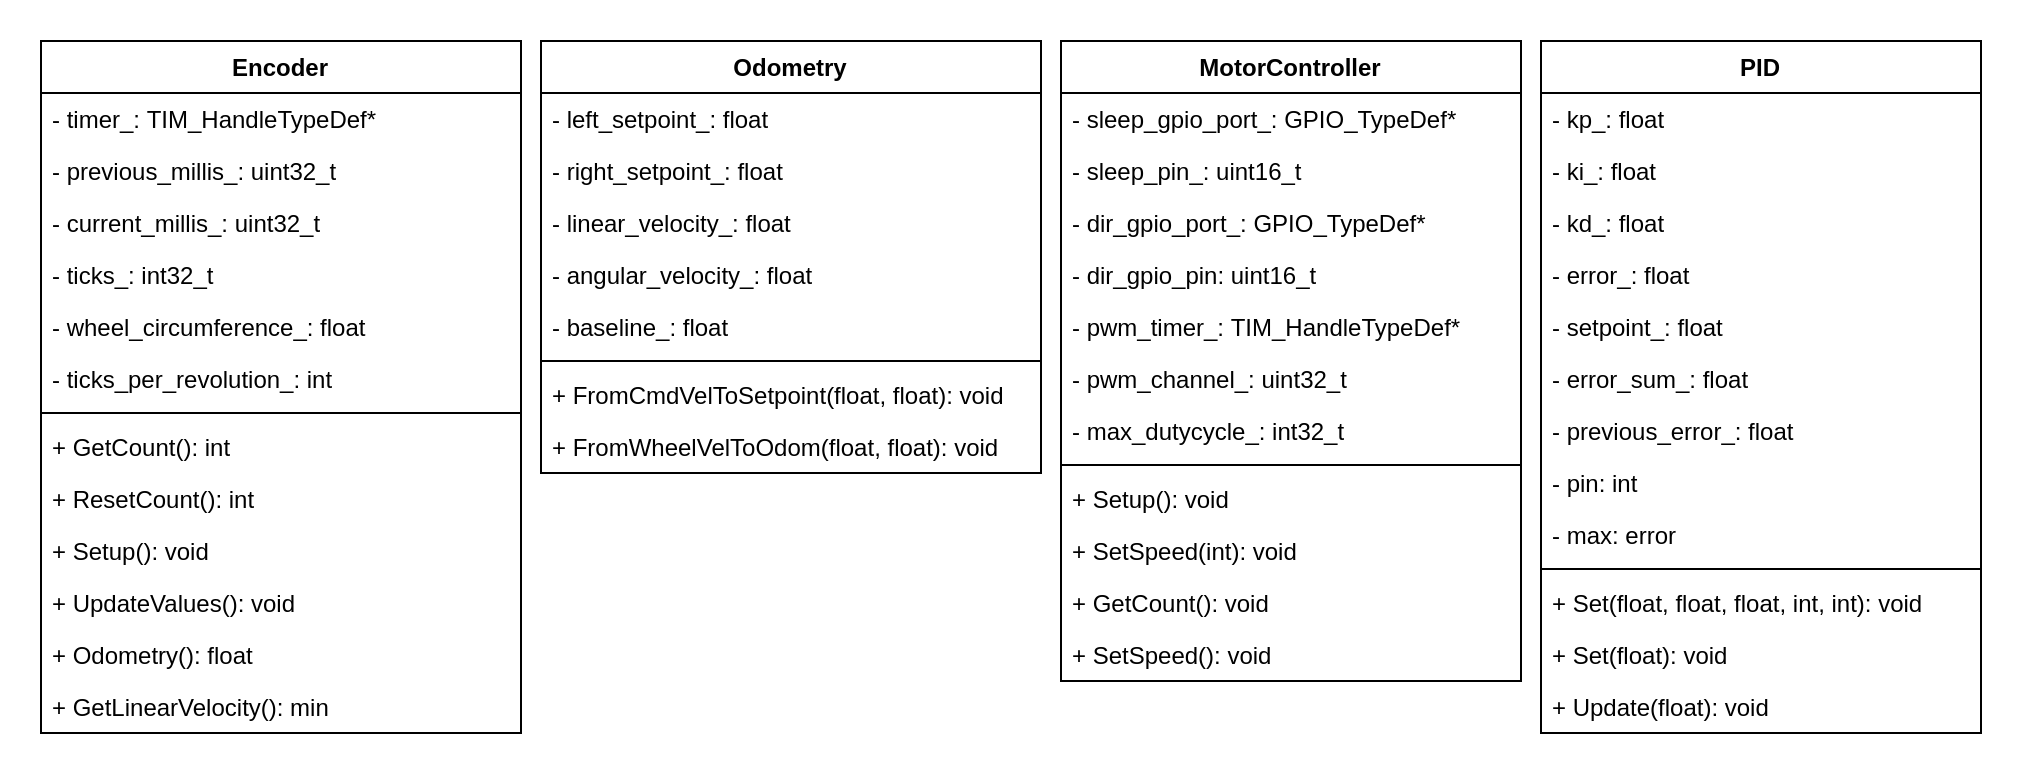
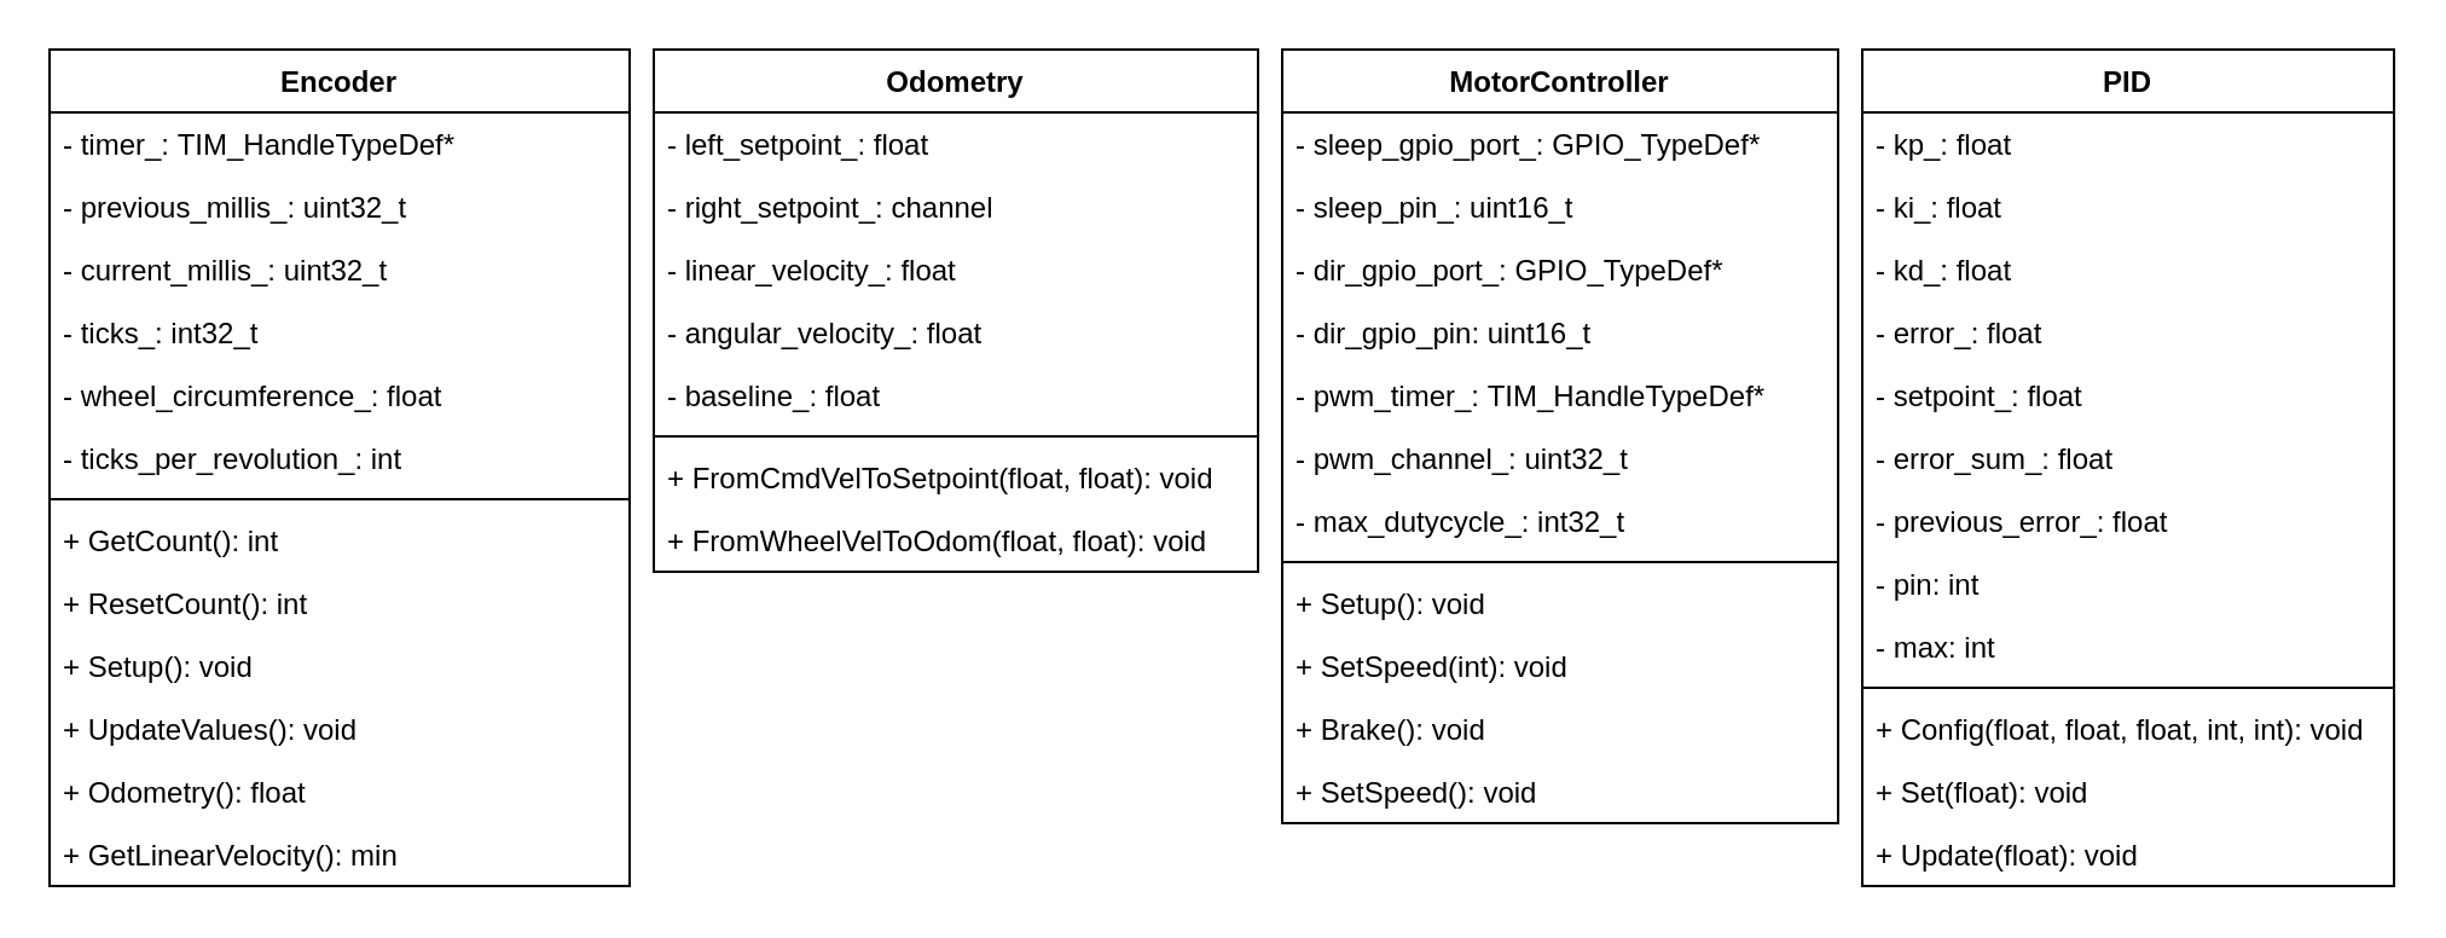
  <mxCell id="0" />
  <mxCell id="1" parent="0" />
  <mxCell id="2" value="Encoder" style="swimlane;fontStyle=1;align=center;verticalAlign=top;childLayout=stackLayout;horizontal=1;startSize=26;horizontalStack=0;resizeParent=1;resizeParentMax=0;resizeLast=0;collapsible=1;marginBottom=0;" parent="1" vertex="1"><mxGeometry x="20" y="20" width="240" height="346" as="geometry" /></mxCell>
  <mxCell id="3" value="- timer_: TIM_HandleTypeDef*&#10;" style="text;strokeColor=none;fillColor=none;align=left;verticalAlign=top;spacingLeft=4;spacingRight=4;overflow=hidden;rotatable=0;points=[[0,0.5],[1,0.5]];portConstraint=eastwest;" parent="2" vertex="1"><mxGeometry y="26" width="240" height="26" as="geometry" /></mxCell>
  <mxCell id="4" value="- previous_millis_: uint32_t" style="text;strokeColor=none;fillColor=none;align=left;verticalAlign=top;spacingLeft=4;spacingRight=4;overflow=hidden;rotatable=0;points=[[0,0.5],[1,0.5]];portConstraint=eastwest;" parent="2" vertex="1"><mxGeometry y="52" width="240" height="26" as="geometry" /></mxCell>
  <mxCell id="5" value="- current_millis_: uint32_t" style="text;strokeColor=none;fillColor=none;align=left;verticalAlign=top;spacingLeft=4;spacingRight=4;overflow=hidden;rotatable=0;points=[[0,0.5],[1,0.5]];portConstraint=eastwest;" parent="2" vertex="1"><mxGeometry y="78" width="240" height="26" as="geometry" /></mxCell>
  <mxCell id="6" value="- ticks_: int32_t" style="text;strokeColor=none;fillColor=none;align=left;verticalAlign=top;spacingLeft=4;spacingRight=4;overflow=hidden;rotatable=0;points=[[0,0.5],[1,0.5]];portConstraint=eastwest;" parent="2" vertex="1"><mxGeometry y="104" width="240" height="26" as="geometry" /></mxCell>
  <mxCell id="7" value="- wheel_circumference_: float" style="text;strokeColor=none;fillColor=none;align=left;verticalAlign=top;spacingLeft=4;spacingRight=4;overflow=hidden;rotatable=0;points=[[0,0.5],[1,0.5]];portConstraint=eastwest;" parent="2" vertex="1"><mxGeometry y="130" width="240" height="26" as="geometry" /></mxCell>
  <mxCell id="8" value="- ticks_per_revolution_: int" style="text;strokeColor=none;fillColor=none;align=left;verticalAlign=top;spacingLeft=4;spacingRight=4;overflow=hidden;rotatable=0;points=[[0,0.5],[1,0.5]];portConstraint=eastwest;" parent="2" vertex="1"><mxGeometry y="156" width="240" height="26" as="geometry" /></mxCell>
  <mxCell id="9" value="" style="line;strokeWidth=1;fillColor=none;align=left;verticalAlign=middle;spacingTop=-1;spacingLeft=3;spacingRight=3;rotatable=0;labelPosition=right;points=[];portConstraint=eastwest;" parent="2" vertex="1"><mxGeometry y="182" width="240" height="8" as="geometry" /></mxCell>
  <mxCell id="10" value="+ GetCount(): int" style="text;strokeColor=none;fillColor=none;align=left;verticalAlign=top;spacingLeft=4;spacingRight=4;overflow=hidden;rotatable=0;points=[[0,0.5],[1,0.5]];portConstraint=eastwest;" parent="2" vertex="1"><mxGeometry y="190" width="240" height="26" as="geometry" /></mxCell>
  <mxCell id="11" value="+ ResetCount(): int&#10;" style="text;strokeColor=none;fillColor=none;align=left;verticalAlign=top;spacingLeft=4;spacingRight=4;overflow=hidden;rotatable=0;points=[[0,0.5],[1,0.5]];portConstraint=eastwest;" parent="2" vertex="1"><mxGeometry y="216" width="240" height="26" as="geometry" /></mxCell>
  <mxCell id="12" value="+ Setup(): void&#10;" style="text;strokeColor=none;fillColor=none;align=left;verticalAlign=top;spacingLeft=4;spacingRight=4;overflow=hidden;rotatable=0;points=[[0,0.5],[1,0.5]];portConstraint=eastwest;" parent="2" vertex="1"><mxGeometry y="242" width="240" height="26" as="geometry" /></mxCell>
  <mxCell id="13" value="+ UpdateValues(): void&#10;" style="text;strokeColor=none;fillColor=none;align=left;verticalAlign=top;spacingLeft=4;spacingRight=4;overflow=hidden;rotatable=0;points=[[0,0.5],[1,0.5]];portConstraint=eastwest;" parent="2" vertex="1"><mxGeometry y="268" width="240" height="26" as="geometry" /></mxCell>
  <mxCell id="14" value="+ Odometry(): float&#10;" style="text;strokeColor=none;fillColor=none;align=left;verticalAlign=top;spacingLeft=4;spacingRight=4;overflow=hidden;rotatable=0;points=[[0,0.5],[1,0.5]];portConstraint=eastwest;" parent="2" vertex="1"><mxGeometry y="294" width="240" height="26" as="geometry" /></mxCell>
  <mxCell id="15" value="+ GetLinearVelocity(): min" style="text;strokeColor=none;fillColor=none;align=left;verticalAlign=top;spacingLeft=4;spacingRight=4;overflow=hidden;rotatable=0;points=[[0,0.5],[1,0.5]];portConstraint=eastwest;" parent="2" vertex="1"><mxGeometry y="320" width="240" height="26" as="geometry" /></mxCell>
  <mxCell id="16" value="Odometry" style="swimlane;fontStyle=1;align=center;verticalAlign=top;childLayout=stackLayout;horizontal=1;startSize=26;horizontalStack=0;resizeParent=1;resizeParentMax=0;resizeLast=0;collapsible=1;marginBottom=0;" parent="1" vertex="1"><mxGeometry x="270" y="20" width="250" height="216" as="geometry" /></mxCell>
  <mxCell id="17" value="- left_setpoint_: float" style="text;strokeColor=none;fillColor=none;align=left;verticalAlign=top;spacingLeft=4;spacingRight=4;overflow=hidden;rotatable=0;points=[[0,0.5],[1,0.5]];portConstraint=eastwest;" parent="16" vertex="1"><mxGeometry y="26" width="250" height="26" as="geometry" /></mxCell>
- <mxCell id="18" value="- right_setpoint_: float" style="text;strokeColor=none;fillColor=none;align=left;verticalAlign=top;spacingLeft=4;spacingRight=4;overflow=hidden;rotatable=0;points=[[0,0.5],[1,0.5]];portConstraint=eastwest;" parent="16" vertex="1"><mxGeometry y="52" width="250" height="26" as="geometry" /></mxCell>
+ <mxCell id="18" value="- right_setpoint_: channel" style="text;strokeColor=none;fillColor=none;align=left;verticalAlign=top;spacingLeft=4;spacingRight=4;overflow=hidden;rotatable=0;points=[[0,0.5],[1,0.5]];portConstraint=eastwest;" parent="16" vertex="1"><mxGeometry y="52" width="250" height="26" as="geometry" /></mxCell>
  <mxCell id="19" value="- linear_velocity_: float" style="text;strokeColor=none;fillColor=none;align=left;verticalAlign=top;spacingLeft=4;spacingRight=4;overflow=hidden;rotatable=0;points=[[0,0.5],[1,0.5]];portConstraint=eastwest;" parent="16" vertex="1"><mxGeometry y="78" width="250" height="26" as="geometry" /></mxCell>
  <mxCell id="20" value="- angular_velocity_: float" style="text;strokeColor=none;fillColor=none;align=left;verticalAlign=top;spacingLeft=4;spacingRight=4;overflow=hidden;rotatable=0;points=[[0,0.5],[1,0.5]];portConstraint=eastwest;" parent="16" vertex="1"><mxGeometry y="104" width="250" height="26" as="geometry" /></mxCell>
  <mxCell id="21" value="- baseline_: float" style="text;strokeColor=none;fillColor=none;align=left;verticalAlign=top;spacingLeft=4;spacingRight=4;overflow=hidden;rotatable=0;points=[[0,0.5],[1,0.5]];portConstraint=eastwest;" parent="16" vertex="1"><mxGeometry y="130" width="250" height="26" as="geometry" /></mxCell>
  <mxCell id="22" value="" style="line;strokeWidth=1;fillColor=none;align=left;verticalAlign=middle;spacingTop=-1;spacingLeft=3;spacingRight=3;rotatable=0;labelPosition=right;points=[];portConstraint=eastwest;" parent="16" vertex="1"><mxGeometry y="156" width="250" height="8" as="geometry" /></mxCell>
  <mxCell id="23" value="+ FromCmdVelToSetpoint(float, float): void" style="text;strokeColor=none;fillColor=none;align=left;verticalAlign=top;spacingLeft=4;spacingRight=4;overflow=hidden;rotatable=0;points=[[0,0.5],[1,0.5]];portConstraint=eastwest;" parent="16" vertex="1"><mxGeometry y="164" width="250" height="26" as="geometry" /></mxCell>
  <mxCell id="24" value="+ FromWheelVelToOdom(float, float): void" style="text;strokeColor=none;fillColor=none;align=left;verticalAlign=top;spacingLeft=4;spacingRight=4;overflow=hidden;rotatable=0;points=[[0,0.5],[1,0.5]];portConstraint=eastwest;" parent="16" vertex="1"><mxGeometry y="190" width="250" height="26" as="geometry" /></mxCell>
  <mxCell id="25" value="MotorController" style="swimlane;fontStyle=1;align=center;verticalAlign=top;childLayout=stackLayout;horizontal=1;startSize=26;horizontalStack=0;resizeParent=1;resizeParentMax=0;resizeLast=0;collapsible=1;marginBottom=0;" parent="1" vertex="1"><mxGeometry x="530" y="20" width="230" height="320" as="geometry" /></mxCell>
  <mxCell id="26" value="- sleep_gpio_port_: GPIO_TypeDef*" style="text;strokeColor=none;fillColor=none;align=left;verticalAlign=top;spacingLeft=4;spacingRight=4;overflow=hidden;rotatable=0;points=[[0,0.5],[1,0.5]];portConstraint=eastwest;" parent="25" vertex="1"><mxGeometry y="26" width="230" height="26" as="geometry" /></mxCell>
  <mxCell id="27" value="- sleep_pin_: uint16_t" style="text;strokeColor=none;fillColor=none;align=left;verticalAlign=top;spacingLeft=4;spacingRight=4;overflow=hidden;rotatable=0;points=[[0,0.5],[1,0.5]];portConstraint=eastwest;" parent="25" vertex="1"><mxGeometry y="52" width="230" height="26" as="geometry" /></mxCell>
  <mxCell id="28" value="- dir_gpio_port_: GPIO_TypeDef*" style="text;strokeColor=none;fillColor=none;align=left;verticalAlign=top;spacingLeft=4;spacingRight=4;overflow=hidden;rotatable=0;points=[[0,0.5],[1,0.5]];portConstraint=eastwest;" parent="25" vertex="1"><mxGeometry y="78" width="230" height="26" as="geometry" /></mxCell>
  <mxCell id="29" value="- dir_gpio_pin: uint16_t" style="text;strokeColor=none;fillColor=none;align=left;verticalAlign=top;spacingLeft=4;spacingRight=4;overflow=hidden;rotatable=0;points=[[0,0.5],[1,0.5]];portConstraint=eastwest;" parent="25" vertex="1"><mxGeometry y="104" width="230" height="26" as="geometry" /></mxCell>
  <mxCell id="30" value="- pwm_timer_: TIM_HandleTypeDef*" style="text;strokeColor=none;fillColor=none;align=left;verticalAlign=top;spacingLeft=4;spacingRight=4;overflow=hidden;rotatable=0;points=[[0,0.5],[1,0.5]];portConstraint=eastwest;" parent="25" vertex="1"><mxGeometry y="130" width="230" height="26" as="geometry" /></mxCell>
  <mxCell id="31" value="- pwm_channel_: uint32_t" style="text;strokeColor=none;fillColor=none;align=left;verticalAlign=top;spacingLeft=4;spacingRight=4;overflow=hidden;rotatable=0;points=[[0,0.5],[1,0.5]];portConstraint=eastwest;" parent="25" vertex="1"><mxGeometry y="156" width="230" height="26" as="geometry" /></mxCell>
  <mxCell id="32" value="- max_dutycycle_: int32_t" style="text;strokeColor=none;fillColor=none;align=left;verticalAlign=top;spacingLeft=4;spacingRight=4;overflow=hidden;rotatable=0;points=[[0,0.5],[1,0.5]];portConstraint=eastwest;" parent="25" vertex="1"><mxGeometry y="182" width="230" height="26" as="geometry" /></mxCell>
  <mxCell id="33" value="" style="line;strokeWidth=1;fillColor=none;align=left;verticalAlign=middle;spacingTop=-1;spacingLeft=3;spacingRight=3;rotatable=0;labelPosition=right;points=[];portConstraint=eastwest;" parent="25" vertex="1"><mxGeometry y="208" width="230" height="8" as="geometry" /></mxCell>
  <mxCell id="34" value="+ Setup(): void" style="text;strokeColor=none;fillColor=none;align=left;verticalAlign=top;spacingLeft=4;spacingRight=4;overflow=hidden;rotatable=0;points=[[0,0.5],[1,0.5]];portConstraint=eastwest;" parent="25" vertex="1"><mxGeometry y="216" width="230" height="26" as="geometry" /></mxCell>
  <mxCell id="35" value="+ SetSpeed(int): void" style="text;strokeColor=none;fillColor=none;align=left;verticalAlign=top;spacingLeft=4;spacingRight=4;overflow=hidden;rotatable=0;points=[[0,0.5],[1,0.5]];portConstraint=eastwest;" parent="25" vertex="1"><mxGeometry y="242" width="230" height="26" as="geometry" /></mxCell>
- <mxCell id="36" value="+ GetCount(): void" style="text;strokeColor=none;fillColor=none;align=left;verticalAlign=top;spacingLeft=4;spacingRight=4;overflow=hidden;rotatable=0;points=[[0,0.5],[1,0.5]];portConstraint=eastwest;" parent="25" vertex="1"><mxGeometry y="268" width="230" height="26" as="geometry" /></mxCell>
+ <mxCell id="36" value="+ Brake(): void" style="text;strokeColor=none;fillColor=none;align=left;verticalAlign=top;spacingLeft=4;spacingRight=4;overflow=hidden;rotatable=0;points=[[0,0.5],[1,0.5]];portConstraint=eastwest;" parent="25" vertex="1"><mxGeometry y="268" width="230" height="26" as="geometry" /></mxCell>
  <mxCell id="37" value="+ SetSpeed(): void" style="text;strokeColor=none;fillColor=none;align=left;verticalAlign=top;spacingLeft=4;spacingRight=4;overflow=hidden;rotatable=0;points=[[0,0.5],[1,0.5]];portConstraint=eastwest;" parent="25" vertex="1"><mxGeometry y="294" width="230" height="26" as="geometry" /></mxCell>
  <mxCell id="38" value="PID" style="swimlane;fontStyle=1;align=center;verticalAlign=top;childLayout=stackLayout;horizontal=1;startSize=26;horizontalStack=0;resizeParent=1;resizeParentMax=0;resizeLast=0;collapsible=1;marginBottom=0;" parent="1" vertex="1"><mxGeometry x="770" y="20" width="220" height="346" as="geometry" /></mxCell>
  <mxCell id="39" value="- kp_: float" style="text;strokeColor=none;fillColor=none;align=left;verticalAlign=top;spacingLeft=4;spacingRight=4;overflow=hidden;rotatable=0;points=[[0,0.5],[1,0.5]];portConstraint=eastwest;" parent="38" vertex="1"><mxGeometry y="26" width="220" height="26" as="geometry" /></mxCell>
  <mxCell id="40" value="- ki_: float" style="text;strokeColor=none;fillColor=none;align=left;verticalAlign=top;spacingLeft=4;spacingRight=4;overflow=hidden;rotatable=0;points=[[0,0.5],[1,0.5]];portConstraint=eastwest;" parent="38" vertex="1"><mxGeometry y="52" width="220" height="26" as="geometry" /></mxCell>
  <mxCell id="41" value="- kd_: float" style="text;strokeColor=none;fillColor=none;align=left;verticalAlign=top;spacingLeft=4;spacingRight=4;overflow=hidden;rotatable=0;points=[[0,0.5],[1,0.5]];portConstraint=eastwest;" parent="38" vertex="1"><mxGeometry y="78" width="220" height="26" as="geometry" /></mxCell>
  <mxCell id="42" value="- error_: float" style="text;strokeColor=none;fillColor=none;align=left;verticalAlign=top;spacingLeft=4;spacingRight=4;overflow=hidden;rotatable=0;points=[[0,0.5],[1,0.5]];portConstraint=eastwest;" parent="38" vertex="1"><mxGeometry y="104" width="220" height="26" as="geometry" /></mxCell>
  <mxCell id="43" value="- setpoint_: float" style="text;strokeColor=none;fillColor=none;align=left;verticalAlign=top;spacingLeft=4;spacingRight=4;overflow=hidden;rotatable=0;points=[[0,0.5],[1,0.5]];portConstraint=eastwest;" parent="38" vertex="1"><mxGeometry y="130" width="220" height="26" as="geometry" /></mxCell>
  <mxCell id="44" value="- error_sum_: float" style="text;strokeColor=none;fillColor=none;align=left;verticalAlign=top;spacingLeft=4;spacingRight=4;overflow=hidden;rotatable=0;points=[[0,0.5],[1,0.5]];portConstraint=eastwest;" parent="38" vertex="1"><mxGeometry y="156" width="220" height="26" as="geometry" /></mxCell>
  <mxCell id="45" value="- previous_error_: float" style="text;strokeColor=none;fillColor=none;align=left;verticalAlign=top;spacingLeft=4;spacingRight=4;overflow=hidden;rotatable=0;points=[[0,0.5],[1,0.5]];portConstraint=eastwest;" parent="38" vertex="1"><mxGeometry y="182" width="220" height="26" as="geometry" /></mxCell>
  <mxCell id="46" value="- pin: int" style="text;strokeColor=none;fillColor=none;align=left;verticalAlign=top;spacingLeft=4;spacingRight=4;overflow=hidden;rotatable=0;points=[[0,0.5],[1,0.5]];portConstraint=eastwest;" parent="38" vertex="1"><mxGeometry y="208" width="220" height="26" as="geometry" /></mxCell>
- <mxCell id="47" value="- max: error" style="text;strokeColor=none;fillColor=none;align=left;verticalAlign=top;spacingLeft=4;spacingRight=4;overflow=hidden;rotatable=0;points=[[0,0.5],[1,0.5]];portConstraint=eastwest;" parent="38" vertex="1"><mxGeometry y="234" width="220" height="26" as="geometry" /></mxCell>
+ <mxCell id="47" value="- max: int" style="text;strokeColor=none;fillColor=none;align=left;verticalAlign=top;spacingLeft=4;spacingRight=4;overflow=hidden;rotatable=0;points=[[0,0.5],[1,0.5]];portConstraint=eastwest;" parent="38" vertex="1"><mxGeometry y="234" width="220" height="26" as="geometry" /></mxCell>
  <mxCell id="48" value="" style="line;strokeWidth=1;fillColor=none;align=left;verticalAlign=middle;spacingTop=-1;spacingLeft=3;spacingRight=3;rotatable=0;labelPosition=right;points=[];portConstraint=eastwest;" parent="38" vertex="1"><mxGeometry y="260" width="220" height="8" as="geometry" /></mxCell>
- <mxCell id="49" value="+ Set(float, float, float, int, int): void" style="text;strokeColor=none;fillColor=none;align=left;verticalAlign=top;spacingLeft=4;spacingRight=4;overflow=hidden;rotatable=0;points=[[0,0.5],[1,0.5]];portConstraint=eastwest;" parent="38" vertex="1"><mxGeometry y="268" width="220" height="26" as="geometry" /></mxCell>
+ <mxCell id="49" value="+ Config(float, float, float, int, int): void" style="text;strokeColor=none;fillColor=none;align=left;verticalAlign=top;spacingLeft=4;spacingRight=4;overflow=hidden;rotatable=0;points=[[0,0.5],[1,0.5]];portConstraint=eastwest;" parent="38" vertex="1"><mxGeometry y="268" width="220" height="26" as="geometry" /></mxCell>
  <mxCell id="50" value="+ Set(float): void&#10;" style="text;strokeColor=none;fillColor=none;align=left;verticalAlign=top;spacingLeft=4;spacingRight=4;overflow=hidden;rotatable=0;points=[[0,0.5],[1,0.5]];portConstraint=eastwest;" parent="38" vertex="1"><mxGeometry y="294" width="220" height="26" as="geometry" /></mxCell>
  <mxCell id="51" value="+ Update(float): void" style="text;strokeColor=none;fillColor=none;align=left;verticalAlign=top;spacingLeft=4;spacingRight=4;overflow=hidden;rotatable=0;points=[[0,0.5],[1,0.5]];portConstraint=eastwest;" parent="38" vertex="1"><mxGeometry y="320" width="220" height="26" as="geometry" /></mxCell>
